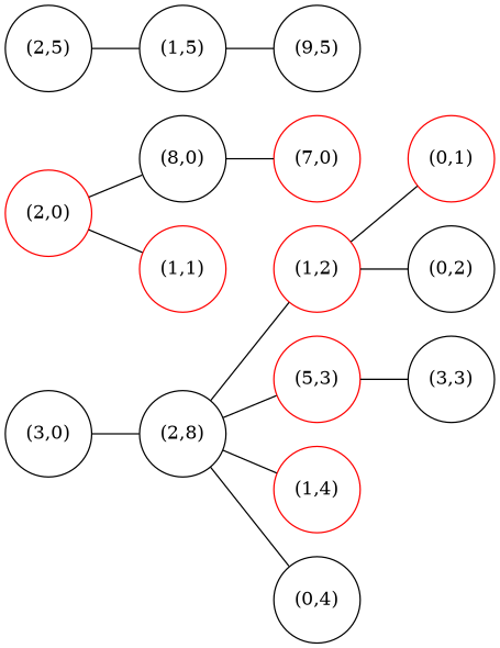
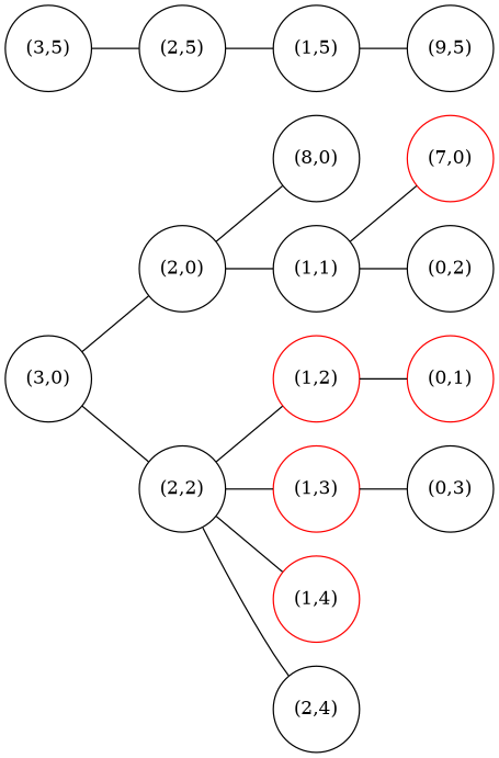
  graph {
    rankdir=LR
    node [fillcolor=white shape=circle style=filled]
    n1 [label="(3,0)"]
-   n2 [label="(2,0)" color=red]
-   n3 [label="(2,8)"]
+   n2 [label="(2,0)"]
+   n3 [label="(2,2)"]
    n4 [label="(8,0)"]
-   n5 [label="(1,1)" color=red]
+   n5 [label="(1,1)"]
    n6 [color=red label="(1,2)"]
-   n7 [color=red label="(5,3)"]
+   n7 [color=red label="(1,3)"]
    n8 [color=red label="(1,4)"]
-   n9 [label="(0,4)"]
+   n9 [label="(2,4)"]
+   n10 [label="(3,5)"]
    n11 [label="(2,5)"]
    n12 [label="(1,5)"]
    n13 [color=red label="(7,0)"]
    n14 [color=red label="(0,1)"]
    n15 [label="(0,2)"]
-   n16 [label="(3,3)"]
+   n16 [label="(0,3)"]
    n17 [label="(9,5)"]
+   n1 -- n2
    n1 -- n3
    n2 -- n4
    n2 -- n5
    n3 -- n6
    n3 -- n7
    n3 -- n8
    n3 -- n9
-   n4 -- n13
+   n5 -- n13
    n6 -- n14
-   n6 -- n15
+   n5 -- n15
    n7 -- n16
+   n10 -- n11
    n11 -- n12
    n12 -- n17
  }
